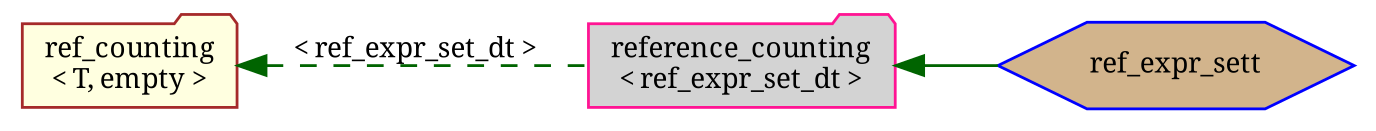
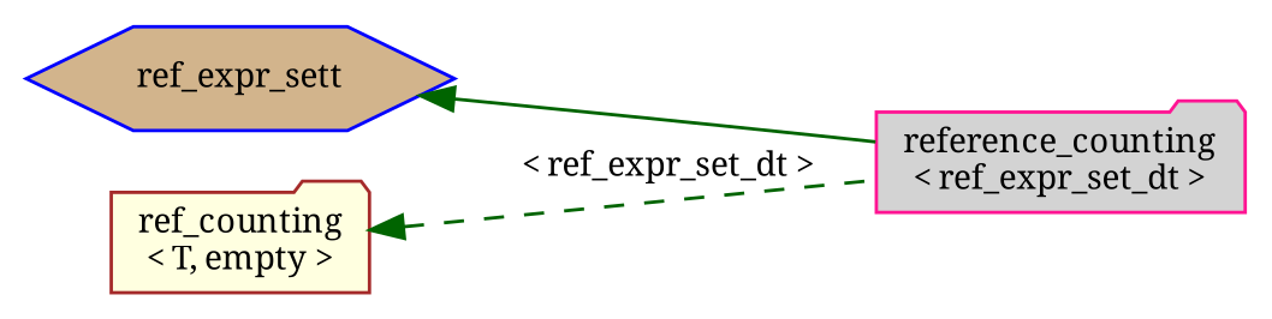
  digraph {
    fontname="Noto Serif"
    rankdir=LR
    node [fontname="Noto Serif" fontsize=10 shape=folder style=filled]
    edge [color=darkgreen dir=back fontname="Noto Serif" fontsize=10 labelfontname=Helvetica labelfontsize=10]
    n1 [color=blue fillcolor=tan fontcolor=black height=0.2 label=ref_expr_sett shape=hexagon width=0.4]
    n2 [color=deeppink fillcolor=lightgrey height=0.2 label="reference_counting\l\< ref_expr_set_dt \>" width=0.4]
    n3 [color=brown fillcolor=lightyellow height=0.2 label="ref_counting\l\< T, empty \>" width=0.4]
-   n2 -> n1 [style=solid]
+   n1 -> n2 [style=solid]
    n3 -> n2 [label=" \< ref_expr_set_dt \>" style=dashed]
  }
